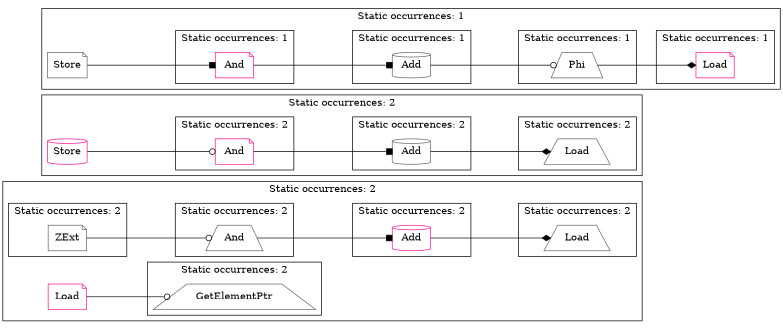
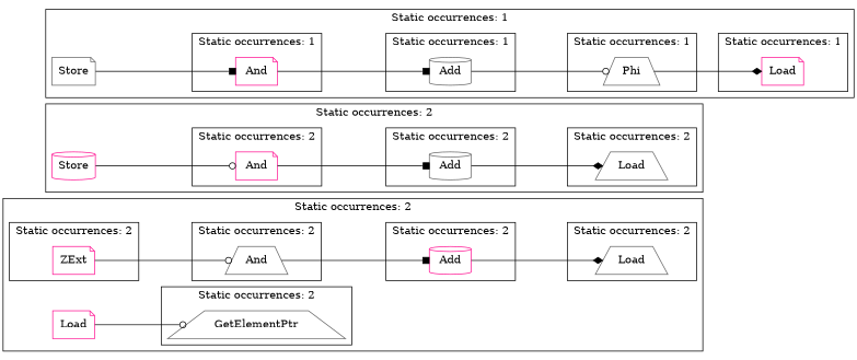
  strict digraph {
    rankdir=LR
    node [color=gray40 shape=note]
    edge [arrowhead=box]
    n1 [label=And shape=trapezium]
    n2 [label=GetElementPtr shape=trapezium]
-   n3 [label=ZExt]
+   n3 [color=deeppink label=ZExt]
    n4 [label=Load shape=trapezium]
    n5 [color=deeppink label=Add shape=cylinder]
    n6 [color=deeppink label=Load]
    n7 [label=Load shape=trapezium]
    n8 [color=deeppink label=And]
    n9 [label=Add shape=cylinder]
    n10 [color=deeppink label=Store shape=cylinder]
    n11 [color=deeppink label=And]
    n12 [label=Phi shape=trapezium]
    n13 [label=Add shape=cylinder]
    n14 [color=deeppink label=Load]
    n15 [label=Store]
    subgraph sub_1 {
      cluster=true
      label="Static occurrences: 2"
      n6
      subgraph sub_2 {
        cluster=true
        label="Static occurrences: 2"
        n1
      }
      subgraph sub_3 {
        cluster=true
        label="Static occurrences: 2"
        n2
      }
      subgraph sub_4 {
        cluster=true
        label="Static occurrences: 2"
        n3
      }
      subgraph sub_5 {
        cluster=true
        label="Static occurrences: 2"
        n4
      }
      subgraph sub_6 {
        cluster=true
        label="Static occurrences: 2"
        n5
      }
    }
    subgraph sub_7 {
      cluster=true
      label="Static occurrences: 2"
      n10
      subgraph sub_8 {
        cluster=true
        label="Static occurrences: 2"
        n7
      }
      subgraph sub_9 {
        cluster=true
        label="Static occurrences: 2"
        n8
      }
      subgraph sub_10 {
        cluster=true
        label="Static occurrences: 2"
        n9
      }
    }
    subgraph sub_11 {
      cluster=true
      label="Static occurrences: 1"
      n15
      subgraph sub_12 {
        cluster=true
        label="Static occurrences: 1"
        n11
      }
      subgraph sub_13 {
        cluster=true
        label="Static occurrences: 1"
        n12
      }
      subgraph sub_14 {
        cluster=true
        label="Static occurrences: 1"
        n13
      }
      subgraph sub_15 {
        cluster=true
        label="Static occurrences: 1"
        n14
      }
    }
    n1 -> n5
    n3 -> n1 [arrowhead=odot]
    n5 -> n4 [arrowhead=diamond]
    n6 -> n2 [arrowhead=odot]
    n8 -> n9
    n9 -> n7 [arrowhead=diamond]
    n10 -> n8 [arrowhead=odot]
    n11 -> n13
    n12 -> n14 [arrowhead=diamond]
    n13 -> n12 [arrowhead=odot]
    n15 -> n11
  }
